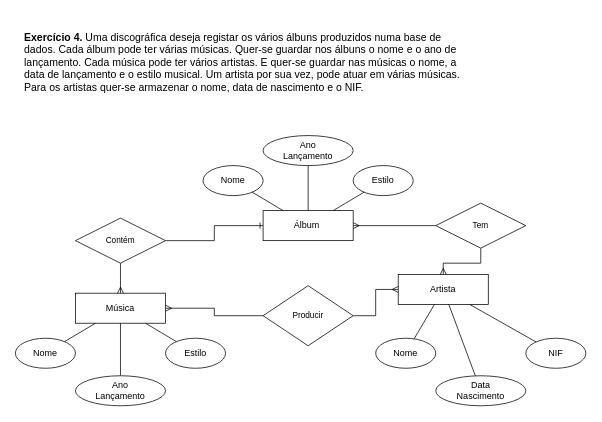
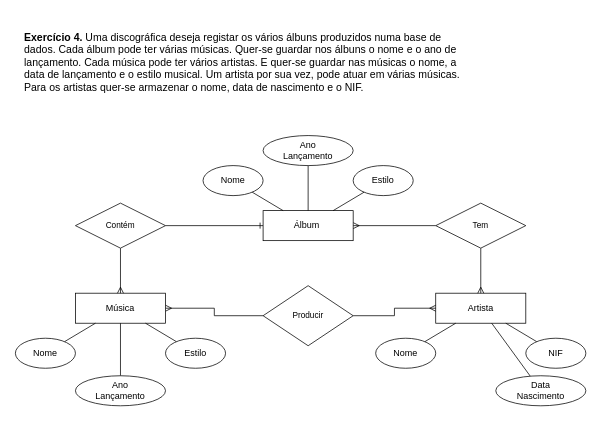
  <mxCell id="0" />
  <mxCell id="1" parent="0" />
  <mxCell id="2" value="&lt;span data-teams=&quot;true&quot;&gt;&lt;span style=&quot;font-family: -apple-system, BlinkMacSystemFont, &amp;quot;Segoe UI&amp;quot;, system-ui, &amp;quot;Apple Color Emoji&amp;quot;, &amp;quot;Segoe UI Emoji&amp;quot;, &amp;quot;Segoe UI Web&amp;quot;, sans-serif; white-space-collapse: preserve;&quot;&gt;&lt;p&gt;&lt;strong style=&quot;font-family: Helvetica; white-space-collapse: collapse;&quot;&gt;Exercício 4.&lt;/strong&gt;&lt;span style=&quot;font-family: Helvetica; white-space-collapse: collapse;&quot;&gt; Uma discográfica deseja registar os vários álbuns produzidos numa base de dados. Cada álbum pode ter várias músicas. Quer-se guardar nos álbuns o nome e o ano de lançamento. Cada música pode ter vários artistas. E quer-se guardar nas músicas o nome, a data de lançamento e o estilo musical. Um artista por sua vez, pode atuar em várias músicas. Para os artistas quer-se armazenar o nome, data de nascimento e o NIF.&lt;/span&gt;&amp;nbsp;&lt;/p&gt;&lt;/span&gt;&lt;/span&gt;" style="text;strokeColor=none;fillColor=none;spacingLeft=4;spacingRight=4;overflow=hidden;rotatable=0;points=[[0,0.5],[1,0.5]];portConstraint=eastwest;fontSize=14;whiteSpace=wrap;html=1;fontFamily=Helvetica;fontColor=default;labelBackgroundColor=default;" parent="1" vertex="1"><mxGeometry x="26" width="600" height="120" as="geometry" y="20" /></mxCell>
  <mxCell id="3" style="edgeStyle=orthogonalEdgeStyle;shape=connector;rounded=0;orthogonalLoop=1;jettySize=auto;html=1;strokeColor=default;align=center;verticalAlign=middle;fontFamily=Helvetica;fontSize=11;fontColor=default;labelBackgroundColor=default;endArrow=none;endFill=0;startArrow=ERone;startFill=0;" parent="1" source="5" target="28" edge="1"><mxGeometry relative="1" as="geometry" /></mxCell>
  <mxCell id="4" style="edgeStyle=orthogonalEdgeStyle;shape=connector;rounded=0;orthogonalLoop=1;jettySize=auto;html=1;strokeColor=default;align=center;verticalAlign=middle;fontFamily=Helvetica;fontSize=11;fontColor=default;labelBackgroundColor=default;endArrow=none;endFill=0;startArrow=ERmany;startFill=0;" parent="1" source="5" target="30" edge="1"><mxGeometry relative="1" as="geometry" /></mxCell>
  <mxCell id="5" value="Álbum&amp;nbsp;" style="whiteSpace=wrap;html=1;align=center;" parent="1" vertex="1"><mxGeometry x="350" y="280" width="120" height="40" as="geometry" /></mxCell>
  <mxCell id="6" style="edgeStyle=orthogonalEdgeStyle;shape=connector;rounded=0;orthogonalLoop=1;jettySize=auto;html=1;strokeColor=default;align=center;verticalAlign=middle;fontFamily=Helvetica;fontSize=11;fontColor=default;labelBackgroundColor=default;endArrow=none;endFill=0;startArrow=ERmany;startFill=0;" parent="1" source="7" target="32" edge="1"><mxGeometry relative="1" as="geometry" /></mxCell>
  <mxCell id="7" value="Música" style="whiteSpace=wrap;html=1;align=center;" parent="1" vertex="1"><mxGeometry x="100" y="390" width="120" height="40" as="geometry" /></mxCell>
- <mxCell id="8" value="Artista" style="whiteSpace=wrap;html=1;align=center;" parent="1" vertex="1"><mxGeometry x="530" y="365" width="120" height="40" as="geometry" /></mxCell>
+ <mxCell id="8" value="Artista" style="whiteSpace=wrap;html=1;align=center;" parent="1" vertex="1"><mxGeometry x="580" y="390" width="120" height="40" as="geometry" /></mxCell>
  <mxCell id="9" style="rounded=0;orthogonalLoop=1;jettySize=auto;html=1;strokeColor=default;endArrow=none;endFill=0;" parent="1" source="10" target="5" edge="1"><mxGeometry relative="1" as="geometry" /></mxCell>
  <mxCell id="10" value="Nome" style="ellipse;whiteSpace=wrap;html=1;align=center;" parent="1" vertex="1"><mxGeometry x="270" y="220" width="80" height="40" as="geometry" /></mxCell>
  <mxCell id="11" style="rounded=0;orthogonalLoop=1;jettySize=auto;html=1;strokeColor=default;endArrow=none;endFill=0;" parent="1" source="12" target="5" edge="1"><mxGeometry relative="1" as="geometry" /></mxCell>
  <mxCell id="12" value="Ano&lt;div&gt;Lançamento&lt;/div&gt;" style="ellipse;whiteSpace=wrap;html=1;align=center;" parent="1" vertex="1"><mxGeometry x="350" y="180" width="120" height="40" as="geometry" /></mxCell>
  <mxCell id="13" style="rounded=0;orthogonalLoop=1;jettySize=auto;html=1;strokeColor=default;endArrow=none;endFill=0;" parent="1" source="14" target="5" edge="1"><mxGeometry relative="1" as="geometry" /></mxCell>
  <mxCell id="14" value="Estilo" style="ellipse;whiteSpace=wrap;html=1;align=center;" parent="1" vertex="1"><mxGeometry x="470" y="220" width="80" height="40" as="geometry" /></mxCell>
  <mxCell id="15" style="edgeStyle=none;shape=connector;rounded=0;orthogonalLoop=1;jettySize=auto;html=1;strokeColor=default;align=center;verticalAlign=middle;fontFamily=Helvetica;fontSize=11;fontColor=default;labelBackgroundColor=default;endArrow=none;endFill=0;" parent="1" source="16" target="7" edge="1"><mxGeometry relative="1" as="geometry" /></mxCell>
  <mxCell id="16" value="Nome" style="ellipse;whiteSpace=wrap;html=1;align=center;" parent="1" vertex="1"><mxGeometry x="20" y="450" width="80" height="40" as="geometry" /></mxCell>
  <mxCell id="17" style="edgeStyle=none;shape=connector;rounded=0;orthogonalLoop=1;jettySize=auto;html=1;strokeColor=default;align=center;verticalAlign=middle;fontFamily=Helvetica;fontSize=11;fontColor=default;labelBackgroundColor=default;endArrow=none;endFill=0;" parent="1" source="18" target="7" edge="1"><mxGeometry relative="1" as="geometry" /></mxCell>
  <mxCell id="18" value="Ano&lt;div&gt;Lançamento&lt;/div&gt;" style="ellipse;whiteSpace=wrap;html=1;align=center;" parent="1" vertex="1"><mxGeometry x="100" y="500" width="120" height="40" as="geometry" /></mxCell>
  <mxCell id="19" style="edgeStyle=none;shape=connector;rounded=0;orthogonalLoop=1;jettySize=auto;html=1;strokeColor=default;align=center;verticalAlign=middle;fontFamily=Helvetica;fontSize=11;fontColor=default;labelBackgroundColor=default;endArrow=none;endFill=0;" parent="1" source="20" target="7" edge="1"><mxGeometry relative="1" as="geometry" /></mxCell>
  <mxCell id="20" value="Estilo" style="ellipse;whiteSpace=wrap;html=1;align=center;" parent="1" vertex="1"><mxGeometry x="220" y="450" width="80" height="40" as="geometry" /></mxCell>
  <mxCell id="21" style="edgeStyle=none;shape=connector;rounded=0;orthogonalLoop=1;jettySize=auto;html=1;strokeColor=default;align=center;verticalAlign=middle;fontFamily=Helvetica;fontSize=11;fontColor=default;labelBackgroundColor=default;endArrow=none;endFill=0;" parent="1" source="22" target="8" edge="1"><mxGeometry relative="1" as="geometry" /></mxCell>
  <mxCell id="22" value="Nome" style="ellipse;whiteSpace=wrap;html=1;align=center;" parent="1" vertex="1"><mxGeometry x="500" y="450" width="80" height="40" as="geometry" /></mxCell>
  <mxCell id="23" style="edgeStyle=none;shape=connector;rounded=0;orthogonalLoop=1;jettySize=auto;html=1;strokeColor=default;align=center;verticalAlign=middle;fontFamily=Helvetica;fontSize=11;fontColor=default;labelBackgroundColor=default;endArrow=none;endFill=0;" parent="1" source="24" target="8" edge="1"><mxGeometry relative="1" as="geometry" /></mxCell>
  <mxCell id="24" value="NIF" style="ellipse;whiteSpace=wrap;html=1;align=center;" parent="1" vertex="1"><mxGeometry x="700" y="450" width="80" height="40" as="geometry" /></mxCell>
  <mxCell id="25" style="edgeStyle=none;shape=connector;rounded=0;orthogonalLoop=1;jettySize=auto;html=1;strokeColor=default;align=center;verticalAlign=middle;fontFamily=Helvetica;fontSize=11;fontColor=default;labelBackgroundColor=default;endArrow=none;endFill=0;" parent="1" source="26" target="8" edge="1"><mxGeometry relative="1" as="geometry" /></mxCell>
- <mxCell id="26" value="Data&lt;div&gt;Nascimento&lt;/div&gt;" style="ellipse;whiteSpace=wrap;html=1;align=center;" parent="1" vertex="1"><mxGeometry x="580" y="500" width="120" height="40" as="geometry" /></mxCell>
+ <mxCell id="26" value="Data&lt;div&gt;Nascimento&lt;/div&gt;" style="ellipse;whiteSpace=wrap;html=1;align=center;" parent="1" vertex="1"><mxGeometry x="660" y="500" width="120" height="40" as="geometry" /></mxCell>
  <mxCell id="27" style="edgeStyle=orthogonalEdgeStyle;shape=connector;rounded=0;orthogonalLoop=1;jettySize=auto;html=1;strokeColor=default;align=center;verticalAlign=middle;fontFamily=Helvetica;fontSize=11;fontColor=default;labelBackgroundColor=default;endArrow=ERmany;endFill=0;" parent="1" source="28" target="7" edge="1"><mxGeometry relative="1" as="geometry" /></mxCell>
- <mxCell id="28" value="Contém" style="shape=rhombus;perimeter=rhombusPerimeter;whiteSpace=wrap;html=1;align=center;fontFamily=Helvetica;fontSize=11;fontColor=default;labelBackgroundColor=default;" parent="1" vertex="1"><mxGeometry x="100" y="290" width="120" height="60" as="geometry" /></mxCell>
+ <mxCell id="28" value="Contém" style="shape=rhombus;perimeter=rhombusPerimeter;whiteSpace=wrap;html=1;align=center;fontFamily=Helvetica;fontSize=11;fontColor=default;labelBackgroundColor=default;" parent="1" vertex="1"><mxGeometry x="100" y="270" width="120" height="60" as="geometry" /></mxCell>
  <mxCell id="29" style="edgeStyle=orthogonalEdgeStyle;shape=connector;rounded=0;orthogonalLoop=1;jettySize=auto;html=1;strokeColor=default;align=center;verticalAlign=middle;fontFamily=Helvetica;fontSize=11;fontColor=default;labelBackgroundColor=default;endArrow=ERmany;endFill=0;" parent="1" source="30" target="8" edge="1"><mxGeometry relative="1" as="geometry" /></mxCell>
  <mxCell id="30" value="Tem" style="shape=rhombus;perimeter=rhombusPerimeter;whiteSpace=wrap;html=1;align=center;fontFamily=Helvetica;fontSize=11;fontColor=default;labelBackgroundColor=default;" parent="1" vertex="1"><mxGeometry x="580" y="270" width="120" height="60" as="geometry" /></mxCell>
  <mxCell id="31" style="edgeStyle=orthogonalEdgeStyle;shape=connector;rounded=0;orthogonalLoop=1;jettySize=auto;html=1;strokeColor=default;align=center;verticalAlign=middle;fontFamily=Helvetica;fontSize=11;fontColor=default;labelBackgroundColor=default;endArrow=ERmany;endFill=0;" parent="1" source="32" target="8" edge="1"><mxGeometry relative="1" as="geometry" /></mxCell>
  <mxCell id="32" value="Producir" style="shape=rhombus;perimeter=rhombusPerimeter;whiteSpace=wrap;html=1;align=center;fontFamily=Helvetica;fontSize=11;fontColor=default;labelBackgroundColor=default;" parent="1" vertex="1"><mxGeometry x="350" y="380" width="120" height="80" as="geometry" /></mxCell>
